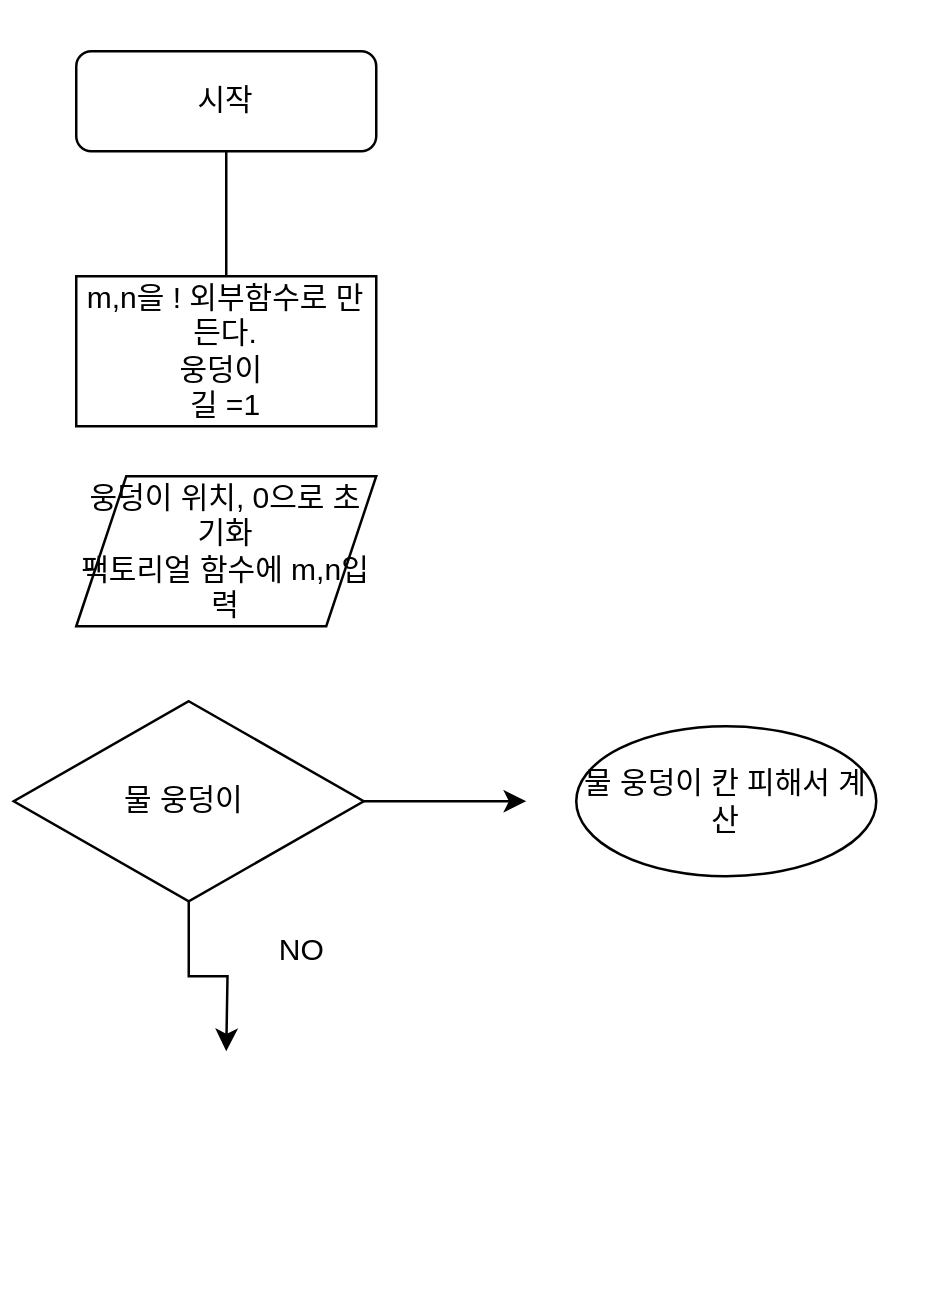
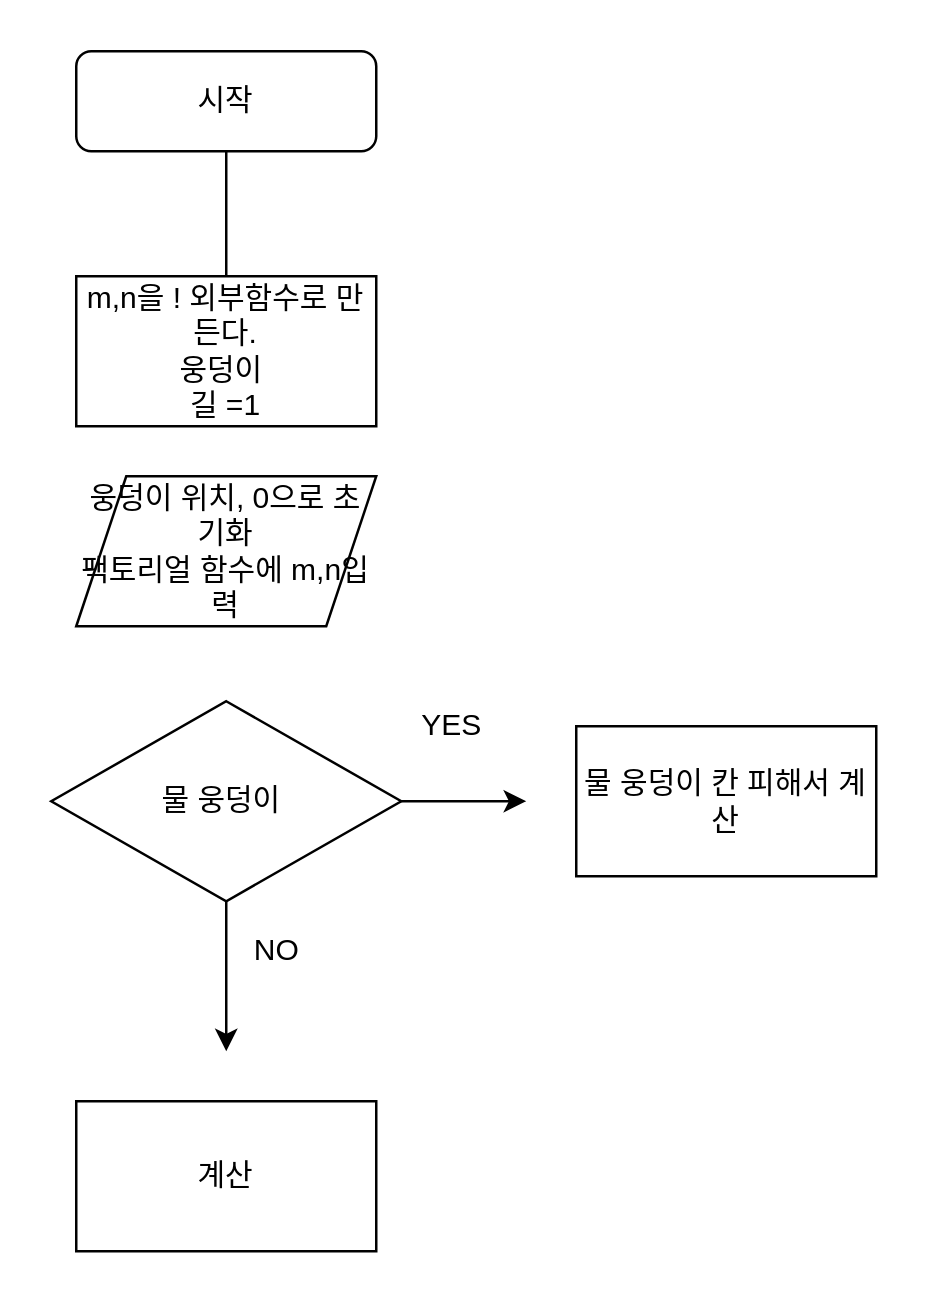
  <mxCell id="0" />
  <mxCell id="1" parent="0" />
  <mxCell id="2" value="" style="rounded=0;html=1;jettySize=auto;orthogonalLoop=1;fontSize=11;endArrow=block;endFill=0;endSize=8;strokeWidth=1;shadow=0;labelBackgroundColor=none;edgeStyle=orthogonalEdgeStyle;" parent="1" source="3" edge="1"><mxGeometry relative="1" as="geometry"><mxPoint x="90" y="170" as="targetPoint" /></mxGeometry></mxCell>
  <mxCell id="3" value="시작" style="rounded=1;whiteSpace=wrap;html=1;fontSize=12;glass=0;strokeWidth=1;shadow=0;" parent="1" vertex="1"><mxGeometry x="30" y="20" width="120" height="40" as="geometry" /></mxCell>
  <mxCell id="4" value="m,n을 ! 외부함수로 만든다.&lt;br&gt;웅덩이&amp;nbsp;&lt;br&gt;길 =1" style="rounded=0;whiteSpace=wrap;html=1;" parent="1" vertex="1"><mxGeometry x="30" y="110" width="120" height="60" as="geometry" /></mxCell>
  <mxCell id="5" style="edgeStyle=orthogonalEdgeStyle;rounded=0;orthogonalLoop=1;jettySize=auto;html=1;" parent="1" source="7" edge="1"><mxGeometry relative="1" as="geometry"><mxPoint x="210" y="320" as="targetPoint" /></mxGeometry></mxCell>
  <mxCell id="6" style="edgeStyle=orthogonalEdgeStyle;rounded=0;orthogonalLoop=1;jettySize=auto;html=1;" parent="1" source="7" edge="1"><mxGeometry relative="1" as="geometry"><mxPoint x="90" y="420" as="targetPoint" /></mxGeometry></mxCell>
- <mxCell id="7" value="물 웅덩이&amp;nbsp;" style="rhombus;whiteSpace=wrap;html=1;" parent="1" vertex="1"><mxGeometry x="5" y="280" width="140" height="80" as="geometry" /></mxCell>
+ <mxCell id="7" value="물 웅덩이&amp;nbsp;" style="rhombus;whiteSpace=wrap;html=1;" parent="1" vertex="1"><mxGeometry x="20" y="280" width="140" height="80" as="geometry" /></mxCell>
  <mxCell id="8" value="웅덩이 위치, 0으로 초기화&lt;br&gt;팩토리얼 함수에 m,n입력&lt;br&gt;" style="shape=parallelogram;perimeter=parallelogramPerimeter;whiteSpace=wrap;html=1;fixedSize=1;" parent="1" vertex="1"><mxGeometry x="30" y="190" width="120" height="60" as="geometry" /></mxCell>
- <mxCell id="10" value="물 웅덩이 칸 피해서 계산" style="ellipse;whiteSpace=wrap;html=1;" parent="1" vertex="1"><mxGeometry x="230" y="290" width="120" height="60" as="geometry" /></mxCell>
- <mxCell id="11" value="NO" style="text;html=1;resizable=0;autosize=1;align=center;verticalAlign=middle;points=[];fillColor=none;strokeColor=none;rounded=0;" parent="1" vertex="1"><mxGeometry x="105" y="370" width="30" height="20" as="geometry" /></mxCell>
+ <mxCell id="9" value="YES" style="text;html=1;resizable=0;autosize=1;align=center;verticalAlign=middle;points=[];fillColor=none;strokeColor=none;rounded=0;" parent="1" vertex="1"><mxGeometry x="160" y="280" width="40" height="20" as="geometry" /></mxCell>
+ <mxCell id="10" value="물 웅덩이 칸 피해서 계산" style="rounded=0;whiteSpace=wrap;html=1;" parent="1" vertex="1"><mxGeometry x="230" y="290" width="120" height="60" as="geometry" /></mxCell>
+ <mxCell id="11" value="NO" style="text;html=1;resizable=0;autosize=1;align=center;verticalAlign=middle;points=[];fillColor=none;strokeColor=none;rounded=0;" parent="1" vertex="1"><mxGeometry x="95" y="370" width="30" height="20" as="geometry" /></mxCell>
+ <mxCell id="12" value="계산" style="rounded=0;whiteSpace=wrap;html=1;" parent="1" vertex="1"><mxGeometry x="30" y="440" width="120" height="60" as="geometry" /></mxCell>
